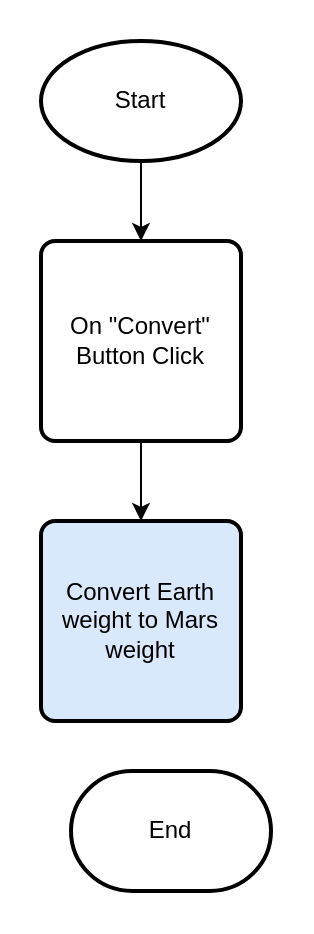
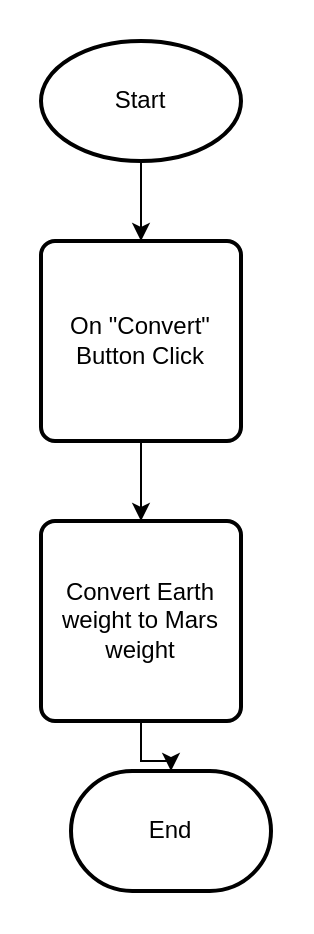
  <mxCell id="0" />
  <mxCell id="1" parent="0" />
  <mxCell id="2" style="edgeStyle=orthogonalEdgeStyle;rounded=0;orthogonalLoop=1;jettySize=auto;html=1;entryX=0.5;entryY=0;entryDx=0;entryDy=0;" edge="1" parent="1" source="3" target="5"><mxGeometry relative="1" as="geometry" /></mxCell>
  <mxCell id="3" value="Start" style="strokeWidth=2;html=1;shape=mxgraph.flowchart.start_1;whiteSpace=wrap;" vertex="1" parent="1"><mxGeometry x="20" y="20" width="100" height="60" as="geometry" /></mxCell>
  <mxCell id="4" style="edgeStyle=orthogonalEdgeStyle;rounded=0;orthogonalLoop=1;jettySize=auto;html=1;entryX=0.5;entryY=0;entryDx=0;entryDy=0;" edge="1" parent="1" source="5" target="6"><mxGeometry relative="1" as="geometry" /></mxCell>
  <mxCell id="5" value="On &quot;Convert&quot; Button Click" style="rounded=1;whiteSpace=wrap;html=1;absoluteArcSize=1;arcSize=14;strokeWidth=2;" vertex="1" parent="1"><mxGeometry x="20" y="120" width="100" height="100" as="geometry" /></mxCell>
- <mxCell id="6" value="Convert Earth weight to Mars weight" style="rounded=1;whiteSpace=wrap;html=1;absoluteArcSize=1;arcSize=14;strokeWidth=2;fillColor=#dae8fc;" vertex="1" parent="1"><mxGeometry x="20" y="260" width="100" height="100" as="geometry" /></mxCell>
+ <mxCell id="6" value="Convert Earth weight to Mars weight" style="rounded=1;whiteSpace=wrap;html=1;absoluteArcSize=1;arcSize=14;strokeWidth=2;" vertex="1" parent="1"><mxGeometry x="20" y="260" width="100" height="100" as="geometry" /></mxCell>
  <mxCell id="7" value="End" style="strokeWidth=2;html=1;shape=mxgraph.flowchart.terminator;whiteSpace=wrap;" vertex="1" parent="1"><mxGeometry x="35" y="385" width="100" height="60" as="geometry" /></mxCell>
+ <mxCell id="8" style="edgeStyle=orthogonalEdgeStyle;rounded=0;orthogonalLoop=1;jettySize=auto;html=1;entryX=0.5;entryY=0;entryDx=0;entryDy=0;entryPerimeter=0;" edge="1" parent="1" source="6" target="7"><mxGeometry relative="1" as="geometry" /></mxCell>
